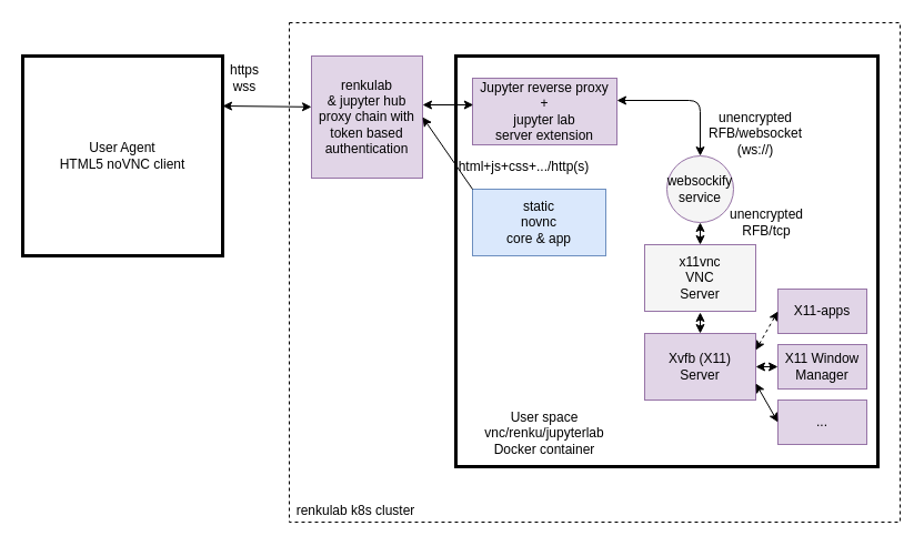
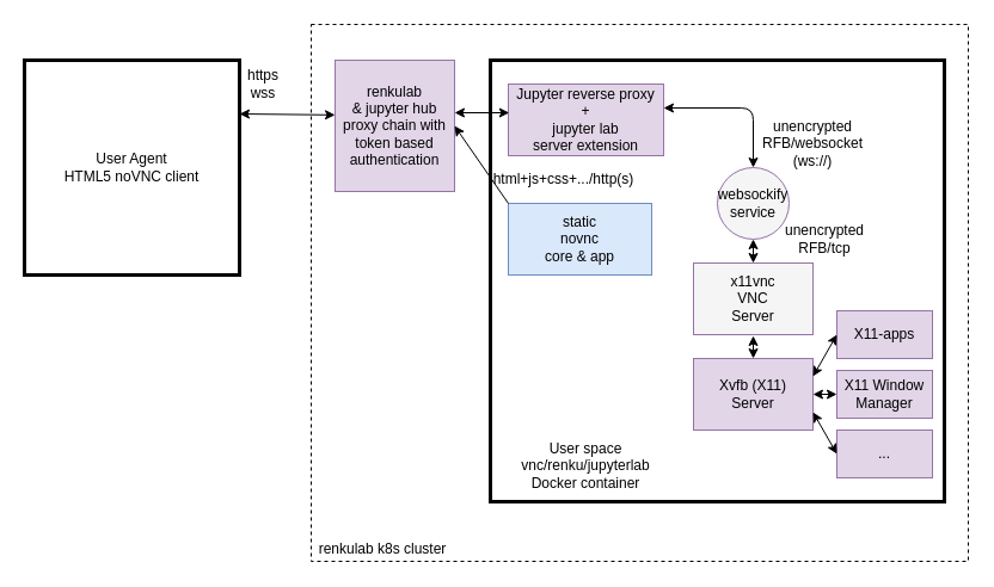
  <mxCell id="0" />
  <mxCell id="1" parent="0" />
  <mxCell id="2" value="" style="rounded=0;whiteSpace=wrap;html=1;strokeWidth=1;dashed=1;perimeterSpacing=0;" vertex="1" parent="1"><mxGeometry x="260" y="20" width="550" height="450" as="geometry" /></mxCell>
  <mxCell id="3" value="" style="whiteSpace=wrap;html=1;strokeWidth=3;" vertex="1" parent="1"><mxGeometry x="410" y="50" width="380" height="370" as="geometry" /></mxCell>
  <mxCell id="4" value="Xvfb (X11)&lt;br&gt;Server" style="rounded=0;whiteSpace=wrap;html=1;fillColor=#e1d5e7;strokeColor=#9673a6;" vertex="1" parent="1"><mxGeometry x="580" y="300" width="100" height="60" as="geometry" /></mxCell>
  <mxCell id="5" value="X11-apps" style="whiteSpace=wrap;html=1;imageAspect=0;resizeWidth=0;fillColor=#e1d5e7;strokeColor=#9673a6;" vertex="1" parent="1"><mxGeometry x="700" y="260" width="80" height="40" as="geometry" /></mxCell>
  <mxCell id="6" value="X11 Window&lt;br&gt;Manager" style="whiteSpace=wrap;html=1;fillColor=#e1d5e7;strokeColor=#9673a6;" vertex="1" parent="1"><mxGeometry x="700" y="310" width="80" height="40" as="geometry" /></mxCell>
- <mxCell id="7" value="" style="endArrow=classic;startArrow=classic;html=1;entryX=0;entryY=0.5;entryDx=0;entryDy=0;exitX=1;exitY=0.25;exitDx=0;exitDy=0;dashed=1;" edge="1" parent="1" source="4" target="5"><mxGeometry width="50" height="50" relative="1" as="geometry"><mxPoint x="340" y="460" as="sourcePoint" /><mxPoint x="390" y="410" as="targetPoint" /></mxGeometry></mxCell>
+ <mxCell id="7" value="" style="endArrow=classic;startArrow=classic;html=1;entryX=0;entryY=0.5;entryDx=0;entryDy=0;exitX=1;exitY=0.25;exitDx=0;exitDy=0;" edge="1" parent="1" source="4" target="5"><mxGeometry width="50" height="50" relative="1" as="geometry"><mxPoint x="340" y="460" as="sourcePoint" /><mxPoint x="390" y="410" as="targetPoint" /></mxGeometry></mxCell>
  <mxCell id="8" value="" style="endArrow=classic;startArrow=classic;html=1;entryX=0;entryY=0.5;entryDx=0;entryDy=0;exitX=1;exitY=0.5;exitDx=0;exitDy=0;" edge="1" parent="1" source="4" target="6"><mxGeometry width="50" height="50" relative="1" as="geometry"><mxPoint x="340" y="460" as="sourcePoint" /><mxPoint x="390" y="410" as="targetPoint" /></mxGeometry></mxCell>
  <mxCell id="9" value="User Agent&lt;br&gt;HTML5 noVNC client" style="whiteSpace=wrap;html=1;aspect=fixed;strokeWidth=3;" vertex="1" parent="1"><mxGeometry x="20" y="50" width="180" height="180" as="geometry" /></mxCell>
  <mxCell id="10" value="x11vnc&lt;br&gt;VNC&lt;br&gt;Server" style="rounded=0;whiteSpace=wrap;html=1;fillColor=#f5f5f5;strokeColor=#9673a6;" vertex="1" parent="1"><mxGeometry x="580" y="220" width="100" height="60" as="geometry" /></mxCell>
  <mxCell id="11" value="renkulab&lt;br&gt;&amp;amp; jupyter hub&lt;br&gt;proxy chain with&lt;br&gt;token based&lt;br&gt;authentication" style="rounded=0;whiteSpace=wrap;html=1;fillColor=#e1d5e7;strokeColor=#9673a6;" vertex="1" parent="1"><mxGeometry x="280" y="50" width="100" height="110" as="geometry" /></mxCell>
  <mxCell id="12" value="" style="endArrow=classic;startArrow=classic;html=1;exitX=0.5;exitY=0;exitDx=0;exitDy=0;" edge="1" parent="1" source="4"><mxGeometry width="50" height="50" relative="1" as="geometry"><mxPoint x="420" y="400" as="sourcePoint" /><mxPoint x="630" y="281" as="targetPoint" /></mxGeometry></mxCell>
  <mxCell id="13" value="Jupyter reverse proxy&lt;br&gt;+&lt;br&gt;jupyter lab&lt;br&gt;server extension" style="rounded=0;whiteSpace=wrap;html=1;fillColor=#e1d5e7;strokeColor=#9673a6;" vertex="1" parent="1"><mxGeometry x="425" y="70" width="130" height="60" as="geometry" /></mxCell>
  <mxCell id="14" value="static&lt;br&gt;novnc&lt;br&gt;core &amp;amp; app" style="rounded=0;whiteSpace=wrap;html=1;fillColor=#dae8fc;strokeColor=#6c8ebf;" vertex="1" parent="1"><mxGeometry x="425" y="170" width="120" height="60" as="geometry" /></mxCell>
  <mxCell id="15" value="" style="endArrow=classic;startArrow=classic;html=1;exitX=0.5;exitY=0;exitDx=0;exitDy=0;" edge="1" parent="1" source="16"><mxGeometry width="50" height="50" relative="1" as="geometry"><mxPoint x="370" y="370" as="sourcePoint" /><mxPoint x="555" y="90" as="targetPoint" /><Array as="points"><mxPoint x="630" y="90" /></Array></mxGeometry></mxCell>
  <mxCell id="16" value="websockify&lt;br&gt;service" style="ellipse;whiteSpace=wrap;html=1;aspect=fixed;fillColor=#f5f5f5;strokeColor=#9673a6;" vertex="1" parent="1"><mxGeometry x="600" y="140" width="60" height="60" as="geometry" /></mxCell>
  <mxCell id="17" value="unencrypted&lt;br&gt;RFB/websocket (ws://)" style="text;html=1;strokeColor=none;fillColor=none;align=center;verticalAlign=middle;whiteSpace=wrap;rounded=0;" vertex="1" parent="1"><mxGeometry x="630" y="110" width="100" height="20" as="geometry" /></mxCell>
  <mxCell id="18" value="unencrypted RFB/tcp" style="text;html=1;strokeColor=none;fillColor=none;align=center;verticalAlign=middle;whiteSpace=wrap;rounded=0;" vertex="1" parent="1"><mxGeometry x="670" y="190" width="40" height="20" as="geometry" /></mxCell>
  <mxCell id="19" value="" style="endArrow=classic;startArrow=none;html=1;entryX=1;entryY=0.5;entryDx=0;entryDy=0;exitX=0;exitY=0;exitDx=0;exitDy=0;endFill=1;startFill=0;" edge="1" parent="1" source="14" target="11"><mxGeometry width="50" height="50" relative="1" as="geometry"><mxPoint x="600" y="160" as="sourcePoint" /><mxPoint x="540" y="110" as="targetPoint" /></mxGeometry></mxCell>
  <mxCell id="20" value="" style="endArrow=classic;startArrow=classic;html=1;entryX=0.5;entryY=1;entryDx=0;entryDy=0;exitX=0.5;exitY=0;exitDx=0;exitDy=0;" edge="1" parent="1" source="10" target="16"><mxGeometry width="50" height="50" relative="1" as="geometry"><mxPoint x="350" y="180" as="sourcePoint" /><mxPoint x="400" y="130" as="targetPoint" /></mxGeometry></mxCell>
  <mxCell id="21" value="html+js+css+.../http(s)" style="text;html=1;strokeColor=none;fillColor=none;align=center;verticalAlign=middle;whiteSpace=wrap;rounded=0;" vertex="1" parent="1"><mxGeometry x="414" y="140" width="115" height="20" as="geometry" /></mxCell>
  <mxCell id="22" value="" style="endArrow=classic;startArrow=classic;html=1;exitX=1;exitY=0.25;exitDx=0;exitDy=0;entryX=0;entryY=0.417;entryDx=0;entryDy=0;entryPerimeter=0;" edge="1" parent="1" source="9" target="11"><mxGeometry width="50" height="50" relative="1" as="geometry"><mxPoint x="310" y="180" as="sourcePoint" /><mxPoint x="240" y="100" as="targetPoint" /></mxGeometry></mxCell>
  <mxCell id="23" value="" style="endArrow=classic;startArrow=classic;html=1;exitX=1;exitY=0.4;exitDx=0;exitDy=0;entryX=0.006;entryY=0.4;entryDx=0;entryDy=0;entryPerimeter=0;exitPerimeter=0;" edge="1" parent="1" source="11" target="13"><mxGeometry width="50" height="50" relative="1" as="geometry"><mxPoint x="230" y="105" as="sourcePoint" /><mxPoint x="250" y="105.02" as="targetPoint" /></mxGeometry></mxCell>
  <mxCell id="24" value="..." style="whiteSpace=wrap;html=1;fillColor=#e1d5e7;strokeColor=#9673a6;" vertex="1" parent="1"><mxGeometry x="700" y="360" width="80" height="40" as="geometry" /></mxCell>
  <mxCell id="25" value="" style="endArrow=classic;startArrow=classic;html=1;entryX=0;entryY=0.5;entryDx=0;entryDy=0;exitX=1;exitY=0.75;exitDx=0;exitDy=0;" edge="1" parent="1" source="4" target="24"><mxGeometry width="50" height="50" relative="1" as="geometry"><mxPoint x="690" y="325" as="sourcePoint" /><mxPoint x="710" y="290" as="targetPoint" /></mxGeometry></mxCell>
  <mxCell id="26" value="https&lt;br&gt;wss" style="text;html=1;strokeColor=none;fillColor=none;align=center;verticalAlign=middle;whiteSpace=wrap;rounded=0;" vertex="1" parent="1"><mxGeometry x="200" y="60" width="40" height="20" as="geometry" /></mxCell>
  <mxCell id="27" value="User space&lt;br&gt;vnc/renku/jupyterlab Docker container" style="text;html=1;strokeColor=none;fillColor=none;align=center;verticalAlign=middle;whiteSpace=wrap;rounded=0;" vertex="1" parent="1"><mxGeometry x="430" y="380" width="120" height="20" as="geometry" /></mxCell>
  <mxCell id="28" value="renkulab k8s cluster" style="text;html=1;strokeColor=none;fillColor=none;align=center;verticalAlign=middle;whiteSpace=wrap;rounded=0;" vertex="1" parent="1"><mxGeometry x="260" y="450" width="120" height="20" as="geometry" /></mxCell>
